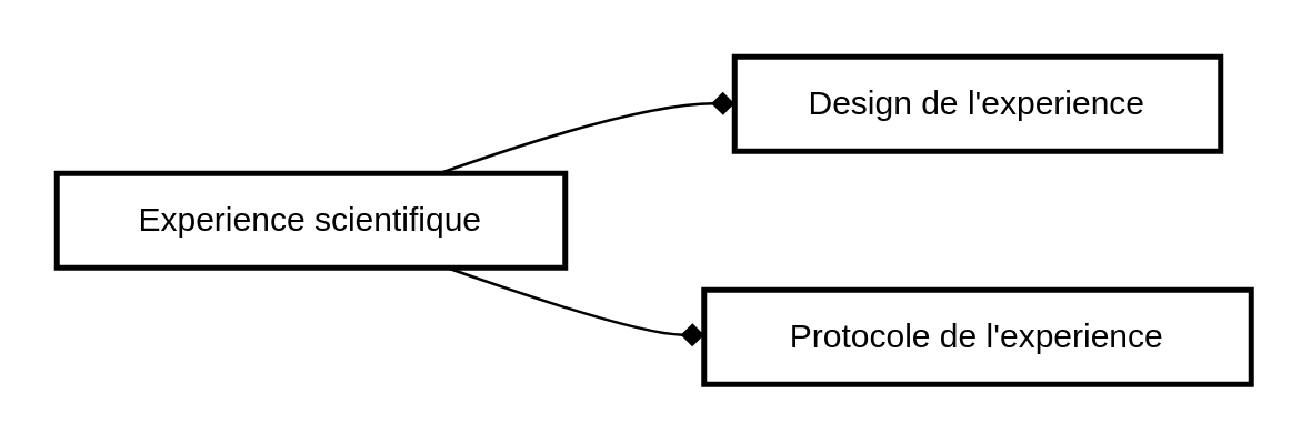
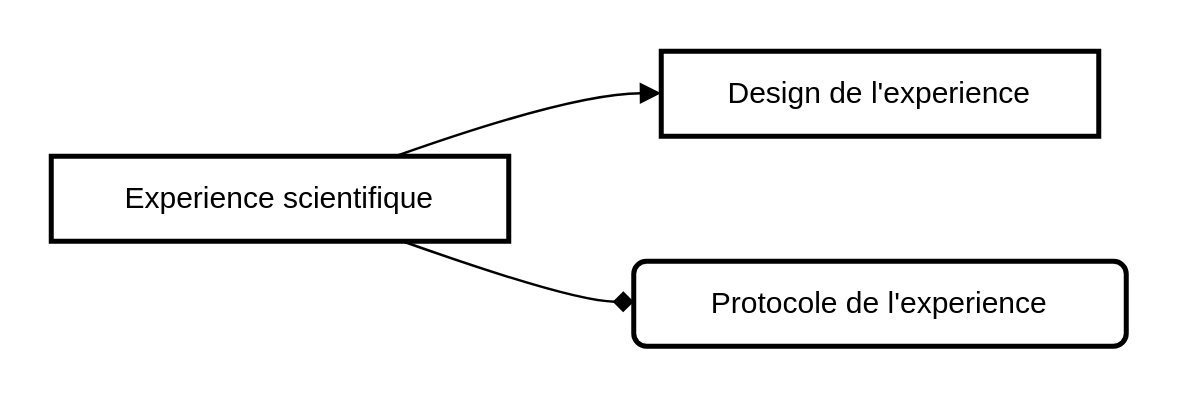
  <mxCell id="0" />
  <mxCell id="1" parent="0" />
  <mxCell id="2" value="Experience scientifique" style="whiteSpace=wrap;strokeWidth=2;" vertex="1" parent="1"><mxGeometry y="62" width="183" height="34" as="geometry" x="20" /></mxCell>
  <mxCell id="3" value="Design de l'experience" style="whiteSpace=wrap;strokeWidth=2;" vertex="1" parent="1"><mxGeometry x="264" width="175" height="34" as="geometry" y="20" /></mxCell>
- <mxCell id="4" value="Protocole de l'experience" style="whiteSpace=wrap;strokeWidth=2;" vertex="1" parent="1"><mxGeometry x="253" y="104" width="197" height="34" as="geometry" /></mxCell>
- <mxCell id="5" value="" style="curved=1;startArrow=none;endArrow=diamond;exitX=0.756;exitY=-0.007;entryX=-0.001;entryY=0.493;" edge="1" parent="1" source="2" target="3"><mxGeometry relative="1" as="geometry"><Array as="points"><mxPoint x="228" y="37" /></Array></mxGeometry></mxCell>
+ <mxCell id="4" value="Protocole de l'experience" style="whiteSpace=wrap;strokeWidth=2;rounded=1;" vertex="1" parent="1"><mxGeometry x="253" y="104" width="197" height="34" as="geometry" /></mxCell>
+ <mxCell id="5" value="" style="curved=1;startArrow=none;endArrow=block;exitX=0.756;exitY=-0.007;entryX=-0.001;entryY=0.493;" edge="1" parent="1" source="2" target="3"><mxGeometry relative="1" as="geometry"><Array as="points"><mxPoint x="228" y="37" /></Array></mxGeometry></mxCell>
  <mxCell id="6" value="" style="curved=1;startArrow=none;endArrow=diamond;exitX=0.756;exitY=0.978;entryX=0.001;entryY=0.478;" edge="1" parent="1" source="2" target="4"><mxGeometry relative="1" as="geometry"><Array as="points"><mxPoint x="228" y="120" /></Array></mxGeometry></mxCell>
